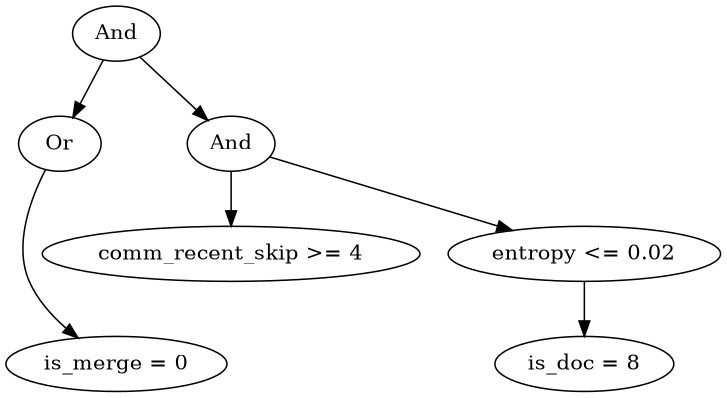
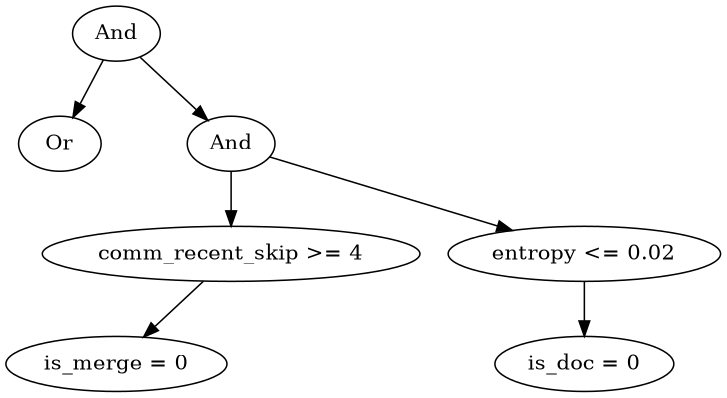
  digraph {
    n1 [height=0.5 label=And width=0.75]
    n2 [height=0.5 label=Or width=0.75]
    n3 [height=0.5 label=And width=0.75]
    n4 [height=0.5 label="is_merge = 0" width=1.6068]
    n5 [height=0.5 label="comm_recent_skip >= 4" width=2.7984]
    n6 [height=0.5 label="entropy <= 0.02" width=1.9318]
-   n7 [height=0.5 label="is_doc = 8" width=1.3902]
+   n7 [height=0.5 label="is_doc = 0" width=1.3902]
    n1 -> n2
    n1 -> n3
-   n2 -> n4
+   n5 -> n4
    n3 -> n5
    n3 -> n6
    n6 -> n7
  }
